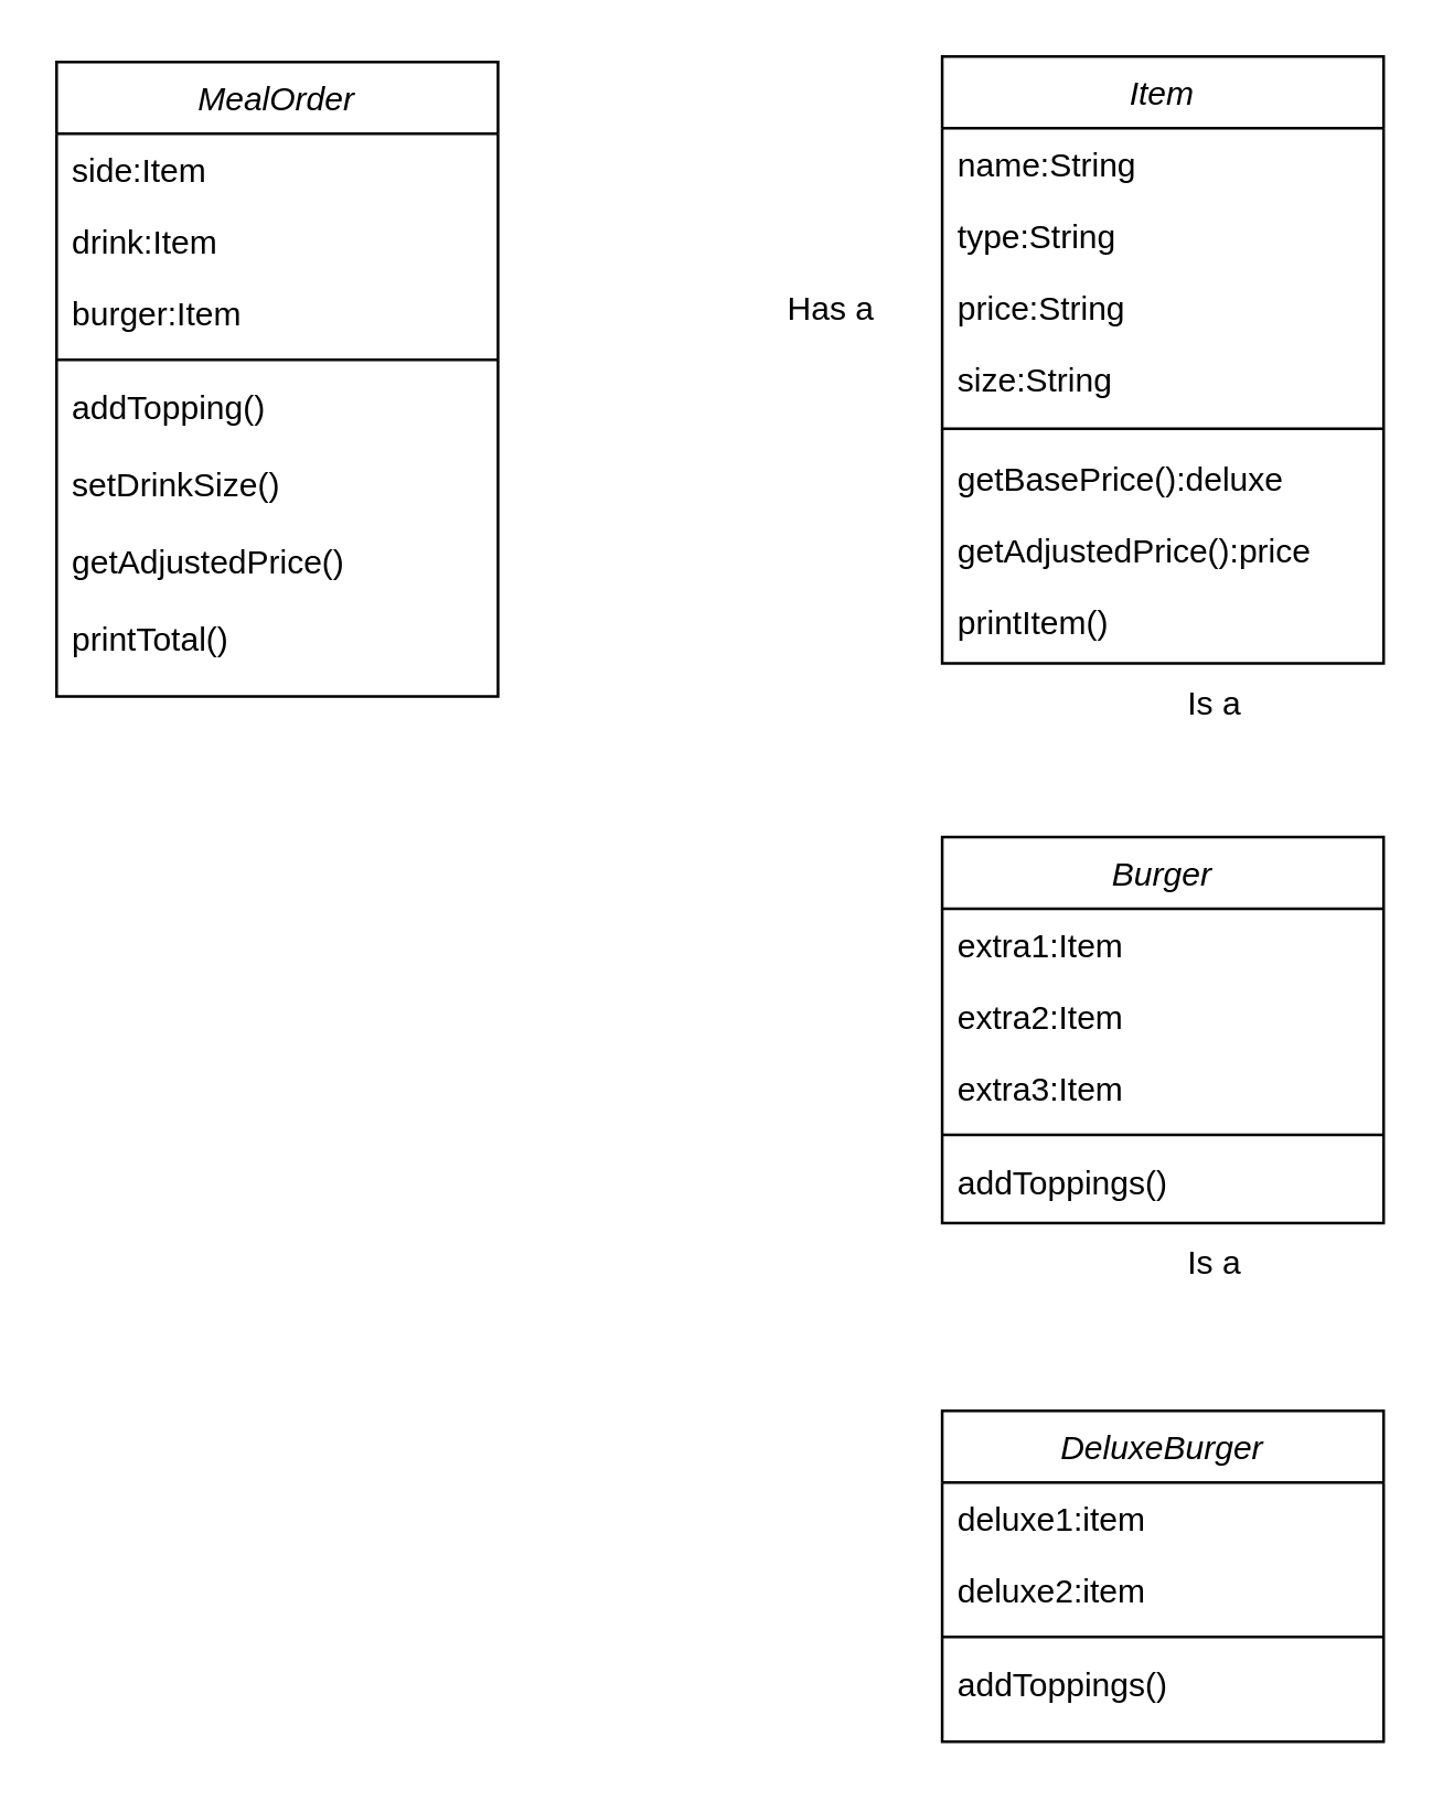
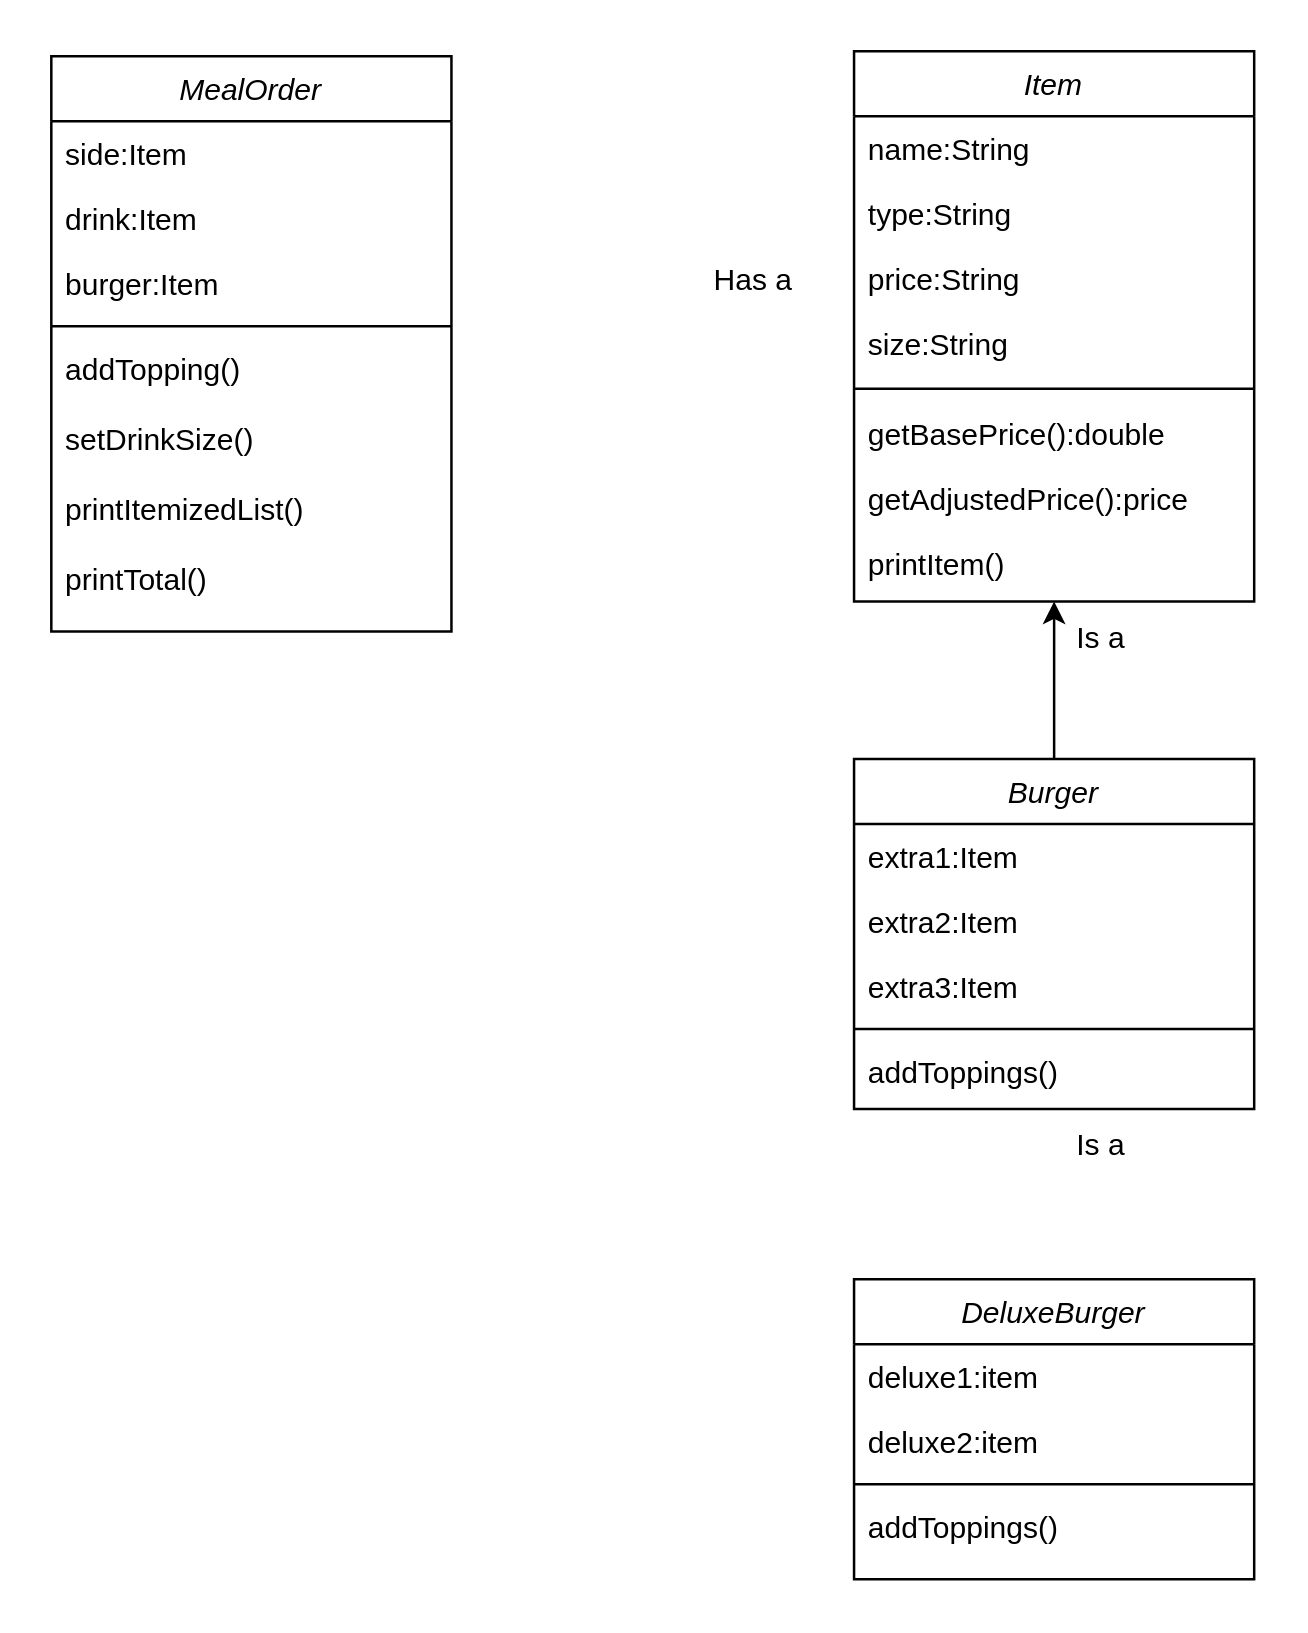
  <mxCell id="0" />
  <mxCell id="1" parent="0" />
  <mxCell id="2" value="MealOrder" style="swimlane;fontStyle=2;align=center;verticalAlign=top;childLayout=stackLayout;horizontal=1;startSize=26;horizontalStack=0;resizeParent=1;resizeLast=0;collapsible=1;marginBottom=0;rounded=0;shadow=0;strokeWidth=1;" parent="1" vertex="1"><mxGeometry x="20" y="22" width="160" height="230" as="geometry"><mxRectangle x="230" y="140" width="160" height="26" as="alternateBounds" /></mxGeometry></mxCell>
  <mxCell id="3" value="side:Item" style="text;align=left;verticalAlign=top;spacingLeft=4;spacingRight=4;overflow=hidden;rotatable=0;points=[[0,0.5],[1,0.5]];portConstraint=eastwest;" parent="2" vertex="1"><mxGeometry y="26" width="160" height="26" as="geometry" /></mxCell>
  <mxCell id="4" value="drink:Item" style="text;align=left;verticalAlign=top;spacingLeft=4;spacingRight=4;overflow=hidden;rotatable=0;points=[[0,0.5],[1,0.5]];portConstraint=eastwest;rounded=0;shadow=0;html=0;" parent="2" vertex="1"><mxGeometry y="52" width="160" height="26" as="geometry" /></mxCell>
  <mxCell id="5" value="burger:Item" style="text;align=left;verticalAlign=top;spacingLeft=4;spacingRight=4;overflow=hidden;rotatable=0;points=[[0,0.5],[1,0.5]];portConstraint=eastwest;rounded=0;shadow=0;html=0;" parent="2" vertex="1"><mxGeometry y="78" width="160" height="26" as="geometry" /></mxCell>
  <mxCell id="6" value="" style="line;html=1;strokeWidth=1;align=left;verticalAlign=middle;spacingTop=-1;spacingLeft=3;spacingRight=3;rotatable=0;labelPosition=right;points=[];portConstraint=eastwest;" parent="2" vertex="1"><mxGeometry y="104" width="160" height="8" as="geometry" /></mxCell>
  <mxCell id="7" value="addTopping()" style="text;align=left;verticalAlign=top;spacingLeft=4;spacingRight=4;overflow=hidden;rotatable=0;points=[[0,0.5],[1,0.5]];portConstraint=eastwest;" parent="2" vertex="1"><mxGeometry y="112" width="160" height="28" as="geometry" /></mxCell>
  <mxCell id="8" value="setDrinkSize()" style="text;align=left;verticalAlign=top;spacingLeft=4;spacingRight=4;overflow=hidden;rotatable=0;points=[[0,0.5],[1,0.5]];portConstraint=eastwest;" vertex="1" parent="2"><mxGeometry y="140" width="160" height="28" as="geometry" /></mxCell>
- <mxCell id="9" value="getAdjustedPrice()" style="text;align=left;verticalAlign=top;spacingLeft=4;spacingRight=4;overflow=hidden;rotatable=0;points=[[0,0.5],[1,0.5]];portConstraint=eastwest;" vertex="1" parent="2"><mxGeometry y="168" width="160" height="28" as="geometry" /></mxCell>
+ <mxCell id="9" value="printItemizedList()" style="text;align=left;verticalAlign=top;spacingLeft=4;spacingRight=4;overflow=hidden;rotatable=0;points=[[0,0.5],[1,0.5]];portConstraint=eastwest;" vertex="1" parent="2"><mxGeometry y="168" width="160" height="28" as="geometry" /></mxCell>
  <mxCell id="10" value="printTotal()" style="text;align=left;verticalAlign=top;spacingLeft=4;spacingRight=4;overflow=hidden;rotatable=0;points=[[0,0.5],[1,0.5]];portConstraint=eastwest;" vertex="1" parent="2"><mxGeometry y="196" width="160" height="28" as="geometry" /></mxCell>
  <mxCell id="11" value="Item" style="swimlane;fontStyle=2;align=center;verticalAlign=top;childLayout=stackLayout;horizontal=1;startSize=26;horizontalStack=0;resizeParent=1;resizeLast=0;collapsible=1;marginBottom=0;rounded=0;shadow=0;strokeWidth=1;" vertex="1" parent="1"><mxGeometry x="341" y="20" width="160" height="220" as="geometry"><mxRectangle x="230" y="140" width="160" height="26" as="alternateBounds" /></mxGeometry></mxCell>
  <mxCell id="12" value="name:String" style="text;align=left;verticalAlign=top;spacingLeft=4;spacingRight=4;overflow=hidden;rotatable=0;points=[[0,0.5],[1,0.5]];portConstraint=eastwest;" vertex="1" parent="11"><mxGeometry y="26" width="160" height="26" as="geometry" /></mxCell>
  <mxCell id="13" value="type:String" style="text;align=left;verticalAlign=top;spacingLeft=4;spacingRight=4;overflow=hidden;rotatable=0;points=[[0,0.5],[1,0.5]];portConstraint=eastwest;rounded=0;shadow=0;html=0;" vertex="1" parent="11"><mxGeometry y="52" width="160" height="26" as="geometry" /></mxCell>
  <mxCell id="14" value="price:String" style="text;align=left;verticalAlign=top;spacingLeft=4;spacingRight=4;overflow=hidden;rotatable=0;points=[[0,0.5],[1,0.5]];portConstraint=eastwest;rounded=0;shadow=0;html=0;" vertex="1" parent="11"><mxGeometry y="78" width="160" height="26" as="geometry" /></mxCell>
  <mxCell id="15" value="size:String" style="text;align=left;verticalAlign=top;spacingLeft=4;spacingRight=4;overflow=hidden;rotatable=0;points=[[0,0.5],[1,0.5]];portConstraint=eastwest;rounded=0;shadow=0;html=0;" vertex="1" parent="11"><mxGeometry y="104" width="160" height="26" as="geometry" /></mxCell>
  <mxCell id="16" value="" style="line;html=1;strokeWidth=1;align=left;verticalAlign=middle;spacingTop=-1;spacingLeft=3;spacingRight=3;rotatable=0;labelPosition=right;points=[];portConstraint=eastwest;" vertex="1" parent="11"><mxGeometry y="130" width="160" height="10" as="geometry" /></mxCell>
- <mxCell id="17" value="getBasePrice():deluxe" style="text;align=left;verticalAlign=top;spacingLeft=4;spacingRight=4;overflow=hidden;rotatable=0;points=[[0,0.5],[1,0.5]];portConstraint=eastwest;rounded=0;shadow=0;html=0;" vertex="1" parent="11"><mxGeometry y="140" width="160" height="26" as="geometry" /></mxCell>
+ <mxCell id="17" value="getBasePrice():double" style="text;align=left;verticalAlign=top;spacingLeft=4;spacingRight=4;overflow=hidden;rotatable=0;points=[[0,0.5],[1,0.5]];portConstraint=eastwest;rounded=0;shadow=0;html=0;" vertex="1" parent="11"><mxGeometry y="140" width="160" height="26" as="geometry" /></mxCell>
  <mxCell id="18" value="getAdjustedPrice():price" style="text;align=left;verticalAlign=top;spacingLeft=4;spacingRight=4;overflow=hidden;rotatable=0;points=[[0,0.5],[1,0.5]];portConstraint=eastwest;rounded=0;shadow=0;html=0;" vertex="1" parent="11"><mxGeometry y="166" width="160" height="26" as="geometry" /></mxCell>
  <mxCell id="19" value="printItem()" style="text;align=left;verticalAlign=top;spacingLeft=4;spacingRight=4;overflow=hidden;rotatable=0;points=[[0,0.5],[1,0.5]];portConstraint=eastwest;rounded=0;shadow=0;html=0;" vertex="1" parent="11"><mxGeometry y="192" width="160" height="26" as="geometry" /></mxCell>
+ <mxCell id="20" style="edgeStyle=orthogonalEdgeStyle;rounded=0;orthogonalLoop=1;jettySize=auto;html=1;entryX=0.5;entryY=1;entryDx=0;entryDy=0;" edge="1" parent="1" source="21" target="11"><mxGeometry relative="1" as="geometry" /></mxCell>
  <mxCell id="21" value="Burger" style="swimlane;fontStyle=2;align=center;verticalAlign=top;childLayout=stackLayout;horizontal=1;startSize=26;horizontalStack=0;resizeParent=1;resizeLast=0;collapsible=1;marginBottom=0;rounded=0;shadow=0;strokeWidth=1;" vertex="1" parent="1"><mxGeometry x="341" y="303" width="160" height="140" as="geometry"><mxRectangle x="230" y="140" width="160" height="26" as="alternateBounds" /></mxGeometry></mxCell>
  <mxCell id="22" value="extra1:Item" style="text;align=left;verticalAlign=top;spacingLeft=4;spacingRight=4;overflow=hidden;rotatable=0;points=[[0,0.5],[1,0.5]];portConstraint=eastwest;" vertex="1" parent="21"><mxGeometry y="26" width="160" height="26" as="geometry" /></mxCell>
  <mxCell id="23" value="extra2:Item" style="text;align=left;verticalAlign=top;spacingLeft=4;spacingRight=4;overflow=hidden;rotatable=0;points=[[0,0.5],[1,0.5]];portConstraint=eastwest;rounded=0;shadow=0;html=0;" vertex="1" parent="21"><mxGeometry y="52" width="160" height="26" as="geometry" /></mxCell>
  <mxCell id="24" value="extra3:Item" style="text;align=left;verticalAlign=top;spacingLeft=4;spacingRight=4;overflow=hidden;rotatable=0;points=[[0,0.5],[1,0.5]];portConstraint=eastwest;rounded=0;shadow=0;html=0;" vertex="1" parent="21"><mxGeometry y="78" width="160" height="26" as="geometry" /></mxCell>
  <mxCell id="25" value="" style="line;html=1;strokeWidth=1;align=left;verticalAlign=middle;spacingTop=-1;spacingLeft=3;spacingRight=3;rotatable=0;labelPosition=right;points=[];portConstraint=eastwest;" vertex="1" parent="21"><mxGeometry y="104" width="160" height="8" as="geometry" /></mxCell>
  <mxCell id="26" value="addToppings()" style="text;align=left;verticalAlign=top;spacingLeft=4;spacingRight=4;overflow=hidden;rotatable=0;points=[[0,0.5],[1,0.5]];portConstraint=eastwest;rounded=0;shadow=0;html=0;" vertex="1" parent="21"><mxGeometry y="112" width="160" height="26" as="geometry" /></mxCell>
  <mxCell id="27" value="DeluxeBurger" style="swimlane;fontStyle=2;align=center;verticalAlign=top;childLayout=stackLayout;horizontal=1;startSize=26;horizontalStack=0;resizeParent=1;resizeLast=0;collapsible=1;marginBottom=0;rounded=0;shadow=0;strokeWidth=1;" vertex="1" parent="1"><mxGeometry x="341" y="511" width="160" height="120" as="geometry"><mxRectangle x="230" y="140" width="160" height="26" as="alternateBounds" /></mxGeometry></mxCell>
  <mxCell id="28" value="deluxe1:item" style="text;align=left;verticalAlign=top;spacingLeft=4;spacingRight=4;overflow=hidden;rotatable=0;points=[[0,0.5],[1,0.5]];portConstraint=eastwest;" vertex="1" parent="27"><mxGeometry y="26" width="160" height="26" as="geometry" /></mxCell>
  <mxCell id="29" value="deluxe2:item" style="text;align=left;verticalAlign=top;spacingLeft=4;spacingRight=4;overflow=hidden;rotatable=0;points=[[0,0.5],[1,0.5]];portConstraint=eastwest;rounded=0;shadow=0;html=0;" vertex="1" parent="27"><mxGeometry y="52" width="160" height="26" as="geometry" /></mxCell>
  <mxCell id="30" value="" style="line;html=1;strokeWidth=1;align=left;verticalAlign=middle;spacingTop=-1;spacingLeft=3;spacingRight=3;rotatable=0;labelPosition=right;points=[];portConstraint=eastwest;" vertex="1" parent="27"><mxGeometry y="78" width="160" height="8" as="geometry" /></mxCell>
  <mxCell id="31" value="addToppings()" style="text;align=left;verticalAlign=top;spacingLeft=4;spacingRight=4;overflow=hidden;rotatable=0;points=[[0,0.5],[1,0.5]];portConstraint=eastwest;rounded=0;shadow=0;html=0;" vertex="1" parent="27"><mxGeometry y="86" width="160" height="26" as="geometry" /></mxCell>
  <mxCell id="32" value="Has a" style="text;strokeColor=none;align=center;fillColor=none;html=1;verticalAlign=middle;whiteSpace=wrap;rounded=0;" vertex="1" parent="1"><mxGeometry x="271" y="97" width="60" height="30" as="geometry" /></mxCell>
  <mxCell id="33" value="Is a" style="text;strokeColor=none;align=center;fillColor=none;html=1;verticalAlign=middle;whiteSpace=wrap;rounded=0;" vertex="1" parent="1"><mxGeometry x="410" y="240" width="60" height="30" as="geometry" /></mxCell>
  <mxCell id="34" value="Is a" style="text;strokeColor=none;align=center;fillColor=none;html=1;verticalAlign=middle;whiteSpace=wrap;rounded=0;" vertex="1" parent="1"><mxGeometry x="410" y="443" width="60" height="30" as="geometry" /></mxCell>
